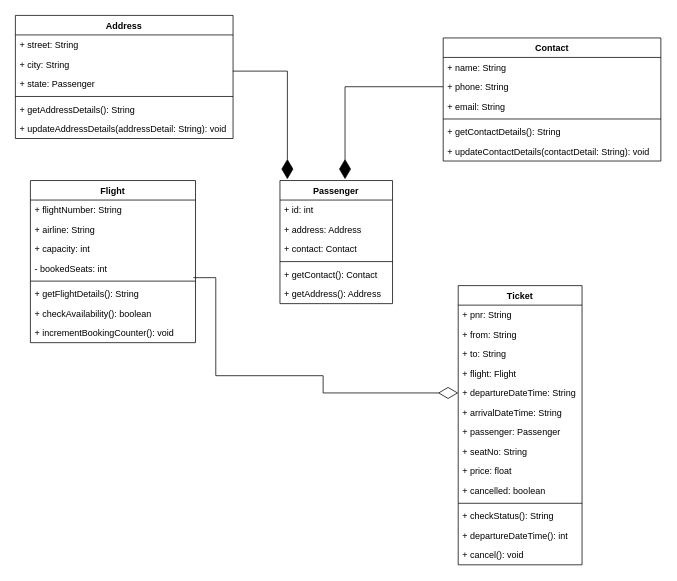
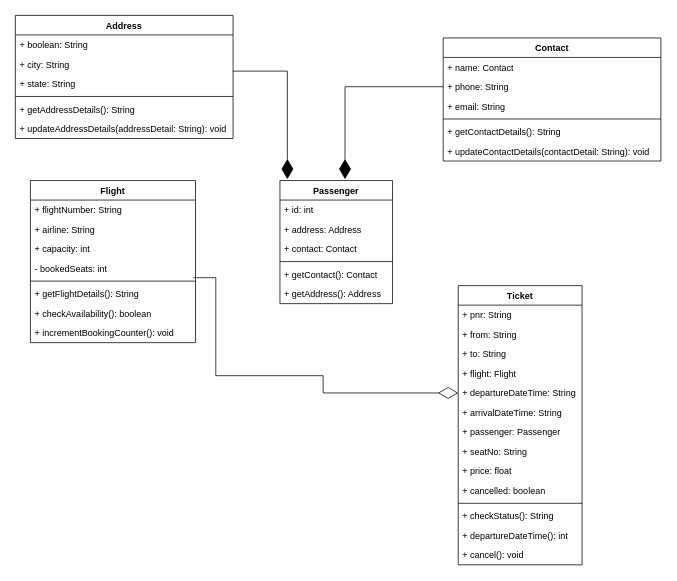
  <mxCell id="0" />
  <mxCell id="1" parent="0" />
  <mxCell id="2" value="Address" style="swimlane;fontStyle=1;align=center;verticalAlign=top;childLayout=stackLayout;horizontal=1;startSize=26;horizontalStack=0;resizeParent=1;resizeParentMax=0;resizeLast=0;collapsible=1;marginBottom=0;" vertex="1" parent="1"><mxGeometry x="20" y="20" width="290" height="164" as="geometry"><mxRectangle x="200" y="120" width="80" height="26" as="alternateBounds" /></mxGeometry></mxCell>
- <mxCell id="3" value="+ street: String" style="text;strokeColor=none;fillColor=none;align=left;verticalAlign=top;spacingLeft=4;spacingRight=4;overflow=hidden;rotatable=0;points=[[0,0.5],[1,0.5]];portConstraint=eastwest;" vertex="1" parent="2"><mxGeometry y="26" width="290" height="26" as="geometry" /></mxCell>
+ <mxCell id="3" value="+ boolean: String" style="text;strokeColor=none;fillColor=none;align=left;verticalAlign=top;spacingLeft=4;spacingRight=4;overflow=hidden;rotatable=0;points=[[0,0.5],[1,0.5]];portConstraint=eastwest;" vertex="1" parent="2"><mxGeometry y="26" width="290" height="26" as="geometry" /></mxCell>
  <mxCell id="4" value="+ city: String" style="text;strokeColor=none;fillColor=none;align=left;verticalAlign=top;spacingLeft=4;spacingRight=4;overflow=hidden;rotatable=0;points=[[0,0.5],[1,0.5]];portConstraint=eastwest;" vertex="1" parent="2"><mxGeometry y="52" width="290" height="26" as="geometry" /></mxCell>
- <mxCell id="5" value="+ state: Passenger" style="text;strokeColor=none;fillColor=none;align=left;verticalAlign=top;spacingLeft=4;spacingRight=4;overflow=hidden;rotatable=0;points=[[0,0.5],[1,0.5]];portConstraint=eastwest;" vertex="1" parent="2"><mxGeometry y="78" width="290" height="26" as="geometry" /></mxCell>
+ <mxCell id="5" value="+ state: String" style="text;strokeColor=none;fillColor=none;align=left;verticalAlign=top;spacingLeft=4;spacingRight=4;overflow=hidden;rotatable=0;points=[[0,0.5],[1,0.5]];portConstraint=eastwest;" vertex="1" parent="2"><mxGeometry y="78" width="290" height="26" as="geometry" /></mxCell>
  <mxCell id="6" value="" style="line;strokeWidth=1;fillColor=none;align=left;verticalAlign=middle;spacingTop=-1;spacingLeft=3;spacingRight=3;rotatable=0;labelPosition=right;points=[];portConstraint=eastwest;" vertex="1" parent="2"><mxGeometry y="104" width="290" height="8" as="geometry" /></mxCell>
  <mxCell id="7" value="+ getAddressDetails(): String" style="text;strokeColor=none;fillColor=none;align=left;verticalAlign=top;spacingLeft=4;spacingRight=4;overflow=hidden;rotatable=0;points=[[0,0.5],[1,0.5]];portConstraint=eastwest;" vertex="1" parent="2"><mxGeometry y="112" width="290" height="26" as="geometry" /></mxCell>
  <mxCell id="8" value="+ updateAddressDetails(addressDetail: String): void" style="text;strokeColor=none;fillColor=none;align=left;verticalAlign=top;spacingLeft=4;spacingRight=4;overflow=hidden;rotatable=0;points=[[0,0.5],[1,0.5]];portConstraint=eastwest;" vertex="1" parent="2"><mxGeometry y="138" width="290" height="26" as="geometry" /></mxCell>
  <mxCell id="9" value="Passenger" style="swimlane;fontStyle=1;align=center;verticalAlign=top;childLayout=stackLayout;horizontal=1;startSize=26;horizontalStack=0;resizeParent=1;resizeParentMax=0;resizeLast=0;collapsible=1;marginBottom=0;" vertex="1" parent="1"><mxGeometry x="372.5" y="240" width="150" height="164" as="geometry"><mxRectangle x="200" y="120" width="80" height="26" as="alternateBounds" /></mxGeometry></mxCell>
  <mxCell id="10" value="+ id: int" style="text;strokeColor=none;fillColor=none;align=left;verticalAlign=top;spacingLeft=4;spacingRight=4;overflow=hidden;rotatable=0;points=[[0,0.5],[1,0.5]];portConstraint=eastwest;" vertex="1" parent="9"><mxGeometry y="26" width="150" height="26" as="geometry" /></mxCell>
  <mxCell id="11" value="+ address: Address" style="text;strokeColor=none;fillColor=none;align=left;verticalAlign=top;spacingLeft=4;spacingRight=4;overflow=hidden;rotatable=0;points=[[0,0.5],[1,0.5]];portConstraint=eastwest;" vertex="1" parent="9"><mxGeometry y="52" width="150" height="26" as="geometry" /></mxCell>
  <mxCell id="12" value="+ contact: Contact" style="text;strokeColor=none;fillColor=none;align=left;verticalAlign=top;spacingLeft=4;spacingRight=4;overflow=hidden;rotatable=0;points=[[0,0.5],[1,0.5]];portConstraint=eastwest;" vertex="1" parent="9"><mxGeometry y="78" width="150" height="26" as="geometry" /></mxCell>
  <mxCell id="13" value="" style="line;strokeWidth=1;fillColor=none;align=left;verticalAlign=middle;spacingTop=-1;spacingLeft=3;spacingRight=3;rotatable=0;labelPosition=right;points=[];portConstraint=eastwest;" vertex="1" parent="9"><mxGeometry y="104" width="150" height="8" as="geometry" /></mxCell>
  <mxCell id="14" value="+ getContact(): Contact" style="text;strokeColor=none;fillColor=none;align=left;verticalAlign=top;spacingLeft=4;spacingRight=4;overflow=hidden;rotatable=0;points=[[0,0.5],[1,0.5]];portConstraint=eastwest;" vertex="1" parent="9"><mxGeometry y="112" width="150" height="26" as="geometry" /></mxCell>
  <mxCell id="15" value="+ getAddress(): Address" style="text;strokeColor=none;fillColor=none;align=left;verticalAlign=top;spacingLeft=4;spacingRight=4;overflow=hidden;rotatable=0;points=[[0,0.5],[1,0.5]];portConstraint=eastwest;" vertex="1" parent="9"><mxGeometry y="138" width="150" height="26" as="geometry" /></mxCell>
  <mxCell id="16" value="Contact" style="swimlane;fontStyle=1;align=center;verticalAlign=top;childLayout=stackLayout;horizontal=1;startSize=26;horizontalStack=0;resizeParent=1;resizeParentMax=0;resizeLast=0;collapsible=1;marginBottom=0;" vertex="1" parent="1"><mxGeometry x="590" y="50" width="290" height="164" as="geometry"><mxRectangle x="200" y="120" width="80" height="26" as="alternateBounds" /></mxGeometry></mxCell>
- <mxCell id="17" value="+ name: String" style="text;strokeColor=none;fillColor=none;align=left;verticalAlign=top;spacingLeft=4;spacingRight=4;overflow=hidden;rotatable=0;points=[[0,0.5],[1,0.5]];portConstraint=eastwest;" vertex="1" parent="16"><mxGeometry y="26" width="290" height="26" as="geometry" /></mxCell>
+ <mxCell id="17" value="+ name: Contact" style="text;strokeColor=none;fillColor=none;align=left;verticalAlign=top;spacingLeft=4;spacingRight=4;overflow=hidden;rotatable=0;points=[[0,0.5],[1,0.5]];portConstraint=eastwest;" vertex="1" parent="16"><mxGeometry y="26" width="290" height="26" as="geometry" /></mxCell>
  <mxCell id="18" value="+ phone: String" style="text;strokeColor=none;fillColor=none;align=left;verticalAlign=top;spacingLeft=4;spacingRight=4;overflow=hidden;rotatable=0;points=[[0,0.5],[1,0.5]];portConstraint=eastwest;" vertex="1" parent="16"><mxGeometry y="52" width="290" height="26" as="geometry" /></mxCell>
  <mxCell id="19" value="+ email: String" style="text;strokeColor=none;fillColor=none;align=left;verticalAlign=top;spacingLeft=4;spacingRight=4;overflow=hidden;rotatable=0;points=[[0,0.5],[1,0.5]];portConstraint=eastwest;" vertex="1" parent="16"><mxGeometry y="78" width="290" height="26" as="geometry" /></mxCell>
  <mxCell id="20" value="" style="line;strokeWidth=1;fillColor=none;align=left;verticalAlign=middle;spacingTop=-1;spacingLeft=3;spacingRight=3;rotatable=0;labelPosition=right;points=[];portConstraint=eastwest;" vertex="1" parent="16"><mxGeometry y="104" width="290" height="8" as="geometry" /></mxCell>
  <mxCell id="21" value="+ getContactDetails(): String" style="text;strokeColor=none;fillColor=none;align=left;verticalAlign=top;spacingLeft=4;spacingRight=4;overflow=hidden;rotatable=0;points=[[0,0.5],[1,0.5]];portConstraint=eastwest;" vertex="1" parent="16"><mxGeometry y="112" width="290" height="26" as="geometry" /></mxCell>
  <mxCell id="22" value="+ updateContactDetails(contactDetail: String): void" style="text;strokeColor=none;fillColor=none;align=left;verticalAlign=top;spacingLeft=4;spacingRight=4;overflow=hidden;rotatable=0;points=[[0,0.5],[1,0.5]];portConstraint=eastwest;" vertex="1" parent="16"><mxGeometry y="138" width="290" height="26" as="geometry" /></mxCell>
  <mxCell id="23" value="Ticket" style="swimlane;fontStyle=1;align=center;verticalAlign=top;childLayout=stackLayout;horizontal=1;startSize=26;horizontalStack=0;resizeParent=1;resizeParentMax=0;resizeLast=0;collapsible=1;marginBottom=0;" vertex="1" parent="1"><mxGeometry x="610" y="380" width="165" height="372" as="geometry" /></mxCell>
  <mxCell id="24" value="+ pnr: String" style="text;strokeColor=none;fillColor=none;align=left;verticalAlign=top;spacingLeft=4;spacingRight=4;overflow=hidden;rotatable=0;points=[[0,0.5],[1,0.5]];portConstraint=eastwest;" vertex="1" parent="23"><mxGeometry y="26" width="165" height="26" as="geometry" /></mxCell>
  <mxCell id="25" value="+ from: String" style="text;strokeColor=none;fillColor=none;align=left;verticalAlign=top;spacingLeft=4;spacingRight=4;overflow=hidden;rotatable=0;points=[[0,0.5],[1,0.5]];portConstraint=eastwest;" vertex="1" parent="23"><mxGeometry y="52" width="165" height="26" as="geometry" /></mxCell>
  <mxCell id="26" value="+ to: String" style="text;strokeColor=none;fillColor=none;align=left;verticalAlign=top;spacingLeft=4;spacingRight=4;overflow=hidden;rotatable=0;points=[[0,0.5],[1,0.5]];portConstraint=eastwest;" vertex="1" parent="23"><mxGeometry y="78" width="165" height="26" as="geometry" /></mxCell>
  <mxCell id="27" value="+ flight: Flight" style="text;strokeColor=none;fillColor=none;align=left;verticalAlign=top;spacingLeft=4;spacingRight=4;overflow=hidden;rotatable=0;points=[[0,0.5],[1,0.5]];portConstraint=eastwest;" vertex="1" parent="23"><mxGeometry y="104" width="165" height="26" as="geometry" /></mxCell>
  <mxCell id="28" value="+ departureDateTime: String" style="text;strokeColor=none;fillColor=none;align=left;verticalAlign=top;spacingLeft=4;spacingRight=4;overflow=hidden;rotatable=0;points=[[0,0.5],[1,0.5]];portConstraint=eastwest;" vertex="1" parent="23"><mxGeometry y="130" width="165" height="26" as="geometry" /></mxCell>
  <mxCell id="29" value="+ arrivalDateTime: String" style="text;strokeColor=none;fillColor=none;align=left;verticalAlign=top;spacingLeft=4;spacingRight=4;overflow=hidden;rotatable=0;points=[[0,0.5],[1,0.5]];portConstraint=eastwest;" vertex="1" parent="23"><mxGeometry y="156" width="165" height="26" as="geometry" /></mxCell>
  <mxCell id="30" value="+ passenger: Passenger" style="text;strokeColor=none;fillColor=none;align=left;verticalAlign=top;spacingLeft=4;spacingRight=4;overflow=hidden;rotatable=0;points=[[0,0.5],[1,0.5]];portConstraint=eastwest;" vertex="1" parent="23"><mxGeometry y="182" width="165" height="26" as="geometry" /></mxCell>
  <mxCell id="31" value="+ seatNo: String" style="text;strokeColor=none;fillColor=none;align=left;verticalAlign=top;spacingLeft=4;spacingRight=4;overflow=hidden;rotatable=0;points=[[0,0.5],[1,0.5]];portConstraint=eastwest;" vertex="1" parent="23"><mxGeometry y="208" width="165" height="26" as="geometry" /></mxCell>
  <mxCell id="32" value="+ price: float" style="text;strokeColor=none;fillColor=none;align=left;verticalAlign=top;spacingLeft=4;spacingRight=4;overflow=hidden;rotatable=0;points=[[0,0.5],[1,0.5]];portConstraint=eastwest;" vertex="1" parent="23"><mxGeometry y="234" width="165" height="26" as="geometry" /></mxCell>
  <mxCell id="33" value="+ cancelled: boolean" style="text;strokeColor=none;fillColor=none;align=left;verticalAlign=top;spacingLeft=4;spacingRight=4;overflow=hidden;rotatable=0;points=[[0,0.5],[1,0.5]];portConstraint=eastwest;" vertex="1" parent="23"><mxGeometry y="260" width="165" height="26" as="geometry" /></mxCell>
  <mxCell id="34" value="" style="line;strokeWidth=1;fillColor=none;align=left;verticalAlign=middle;spacingTop=-1;spacingLeft=3;spacingRight=3;rotatable=0;labelPosition=right;points=[];portConstraint=eastwest;" vertex="1" parent="23"><mxGeometry y="286" width="165" height="8" as="geometry" /></mxCell>
  <mxCell id="35" value="+ checkStatus(): String" style="text;strokeColor=none;fillColor=none;align=left;verticalAlign=top;spacingLeft=4;spacingRight=4;overflow=hidden;rotatable=0;points=[[0,0.5],[1,0.5]];portConstraint=eastwest;" vertex="1" parent="23"><mxGeometry y="294" width="165" height="26" as="geometry" /></mxCell>
  <mxCell id="36" value="+ departureDateTime(): int" style="text;strokeColor=none;fillColor=none;align=left;verticalAlign=top;spacingLeft=4;spacingRight=4;overflow=hidden;rotatable=0;points=[[0,0.5],[1,0.5]];portConstraint=eastwest;" vertex="1" parent="23"><mxGeometry y="320" width="165" height="26" as="geometry" /></mxCell>
  <mxCell id="37" value="+ cancel(): void" style="text;strokeColor=none;fillColor=none;align=left;verticalAlign=top;spacingLeft=4;spacingRight=4;overflow=hidden;rotatable=0;points=[[0,0.5],[1,0.5]];portConstraint=eastwest;" vertex="1" parent="23"><mxGeometry y="346" width="165" height="26" as="geometry" /></mxCell>
  <mxCell id="38" value="Flight" style="swimlane;fontStyle=1;align=center;verticalAlign=top;childLayout=stackLayout;horizontal=1;startSize=26;horizontalStack=0;resizeParent=1;resizeParentMax=0;resizeLast=0;collapsible=1;marginBottom=0;" vertex="1" parent="1"><mxGeometry x="40" y="240" width="220" height="216" as="geometry" /></mxCell>
  <mxCell id="39" value="+ flightNumber: String" style="text;strokeColor=none;fillColor=none;align=left;verticalAlign=top;spacingLeft=4;spacingRight=4;overflow=hidden;rotatable=0;points=[[0,0.5],[1,0.5]];portConstraint=eastwest;" vertex="1" parent="38"><mxGeometry y="26" width="220" height="26" as="geometry" /></mxCell>
  <mxCell id="40" value="+ airline: String" style="text;strokeColor=none;fillColor=none;align=left;verticalAlign=top;spacingLeft=4;spacingRight=4;overflow=hidden;rotatable=0;points=[[0,0.5],[1,0.5]];portConstraint=eastwest;" vertex="1" parent="38"><mxGeometry y="52" width="220" height="26" as="geometry" /></mxCell>
  <mxCell id="41" value="+ capacity: int" style="text;strokeColor=none;fillColor=none;align=left;verticalAlign=top;spacingLeft=4;spacingRight=4;overflow=hidden;rotatable=0;points=[[0,0.5],[1,0.5]];portConstraint=eastwest;" vertex="1" parent="38"><mxGeometry y="78" width="220" height="26" as="geometry" /></mxCell>
  <mxCell id="42" value="- bookedSeats: int" style="text;strokeColor=none;fillColor=none;align=left;verticalAlign=top;spacingLeft=4;spacingRight=4;overflow=hidden;rotatable=0;points=[[0,0.5],[1,0.5]];portConstraint=eastwest;" vertex="1" parent="38"><mxGeometry y="104" width="220" height="26" as="geometry" /></mxCell>
  <mxCell id="43" value="" style="line;strokeWidth=1;fillColor=none;align=left;verticalAlign=middle;spacingTop=-1;spacingLeft=3;spacingRight=3;rotatable=0;labelPosition=right;points=[];portConstraint=eastwest;" vertex="1" parent="38"><mxGeometry y="130" width="220" height="8" as="geometry" /></mxCell>
  <mxCell id="44" value="+ getFlightDetails(): String" style="text;strokeColor=none;fillColor=none;align=left;verticalAlign=top;spacingLeft=4;spacingRight=4;overflow=hidden;rotatable=0;points=[[0,0.5],[1,0.5]];portConstraint=eastwest;" vertex="1" parent="38"><mxGeometry y="138" width="220" height="26" as="geometry" /></mxCell>
  <mxCell id="45" value="+ checkAvailability(): boolean" style="text;strokeColor=none;fillColor=none;align=left;verticalAlign=top;spacingLeft=4;spacingRight=4;overflow=hidden;rotatable=0;points=[[0,0.5],[1,0.5]];portConstraint=eastwest;" vertex="1" parent="38"><mxGeometry y="164" width="220" height="26" as="geometry" /></mxCell>
  <mxCell id="46" value="+ incrementBookingCounter(): void" style="text;strokeColor=none;fillColor=none;align=left;verticalAlign=top;spacingLeft=4;spacingRight=4;overflow=hidden;rotatable=0;points=[[0,0.5],[1,0.5]];portConstraint=eastwest;" vertex="1" parent="38"><mxGeometry y="190" width="220" height="26" as="geometry" /></mxCell>
  <mxCell id="47" value="" style="endArrow=diamondThin;endFill=1;endSize=24;html=1;rounded=0;edgeStyle=orthogonalEdgeStyle;exitX=0.999;exitY=-0.146;exitDx=0;exitDy=0;exitPerimeter=0;entryX=0.066;entryY=-0.011;entryDx=0;entryDy=0;entryPerimeter=0;" edge="1" parent="1" source="5" target="9"><mxGeometry width="160" relative="1" as="geometry"><mxPoint x="300" y="350" as="sourcePoint" /><mxPoint x="400" y="470" as="targetPoint" /></mxGeometry></mxCell>
  <mxCell id="48" value="" style="endArrow=diamondThin;endFill=1;endSize=24;html=1;rounded=0;edgeStyle=orthogonalEdgeStyle;entryX=0.578;entryY=-0.011;entryDx=0;entryDy=0;entryPerimeter=0;exitX=0;exitY=0.5;exitDx=0;exitDy=0;" edge="1" parent="1" source="18" target="9"><mxGeometry width="160" relative="1" as="geometry"><mxPoint x="420" y="130" as="sourcePoint" /><mxPoint x="580" y="130" as="targetPoint" /></mxGeometry></mxCell>
  <mxCell id="49" value="" style="endArrow=diamondThin;endFill=0;endSize=24;html=1;rounded=0;edgeStyle=orthogonalEdgeStyle;exitX=0.987;exitY=0.977;exitDx=0;exitDy=0;exitPerimeter=0;entryX=0;entryY=0.5;entryDx=0;entryDy=0;" edge="1" parent="1" source="42" target="28"><mxGeometry width="160" relative="1" as="geometry"><mxPoint x="300" y="350" as="sourcePoint" /><mxPoint x="370" y="310" as="targetPoint" /><Array as="points"><mxPoint x="287" y="369" /><mxPoint x="287" y="500" /><mxPoint x="430" y="500" /><mxPoint x="430" y="523" /></Array></mxGeometry></mxCell>
